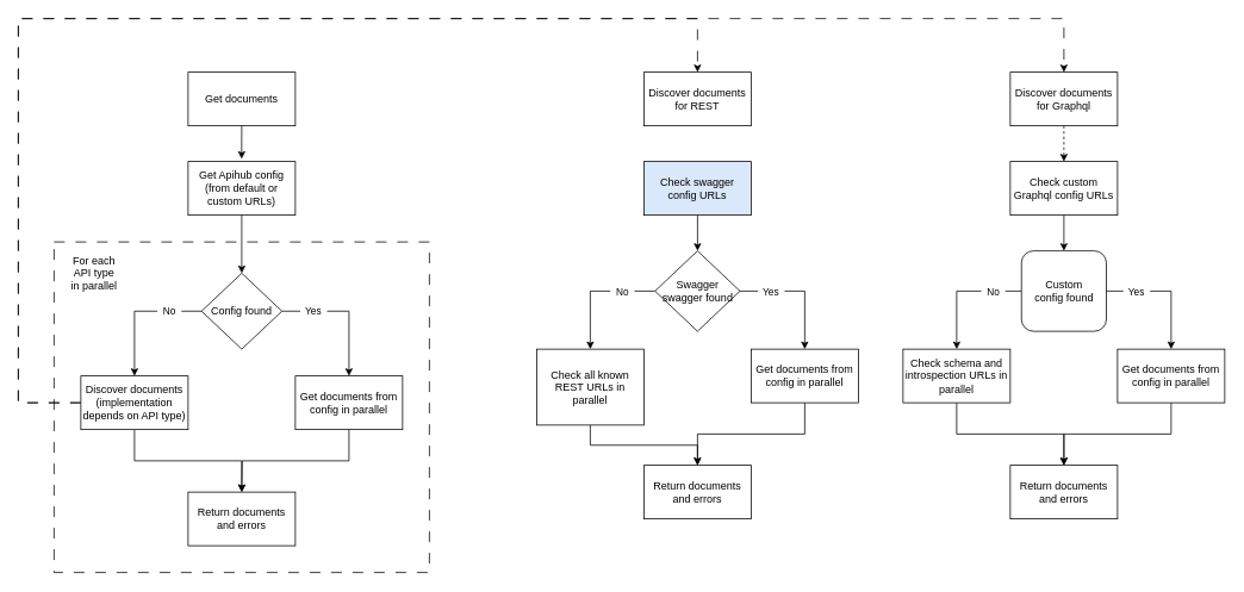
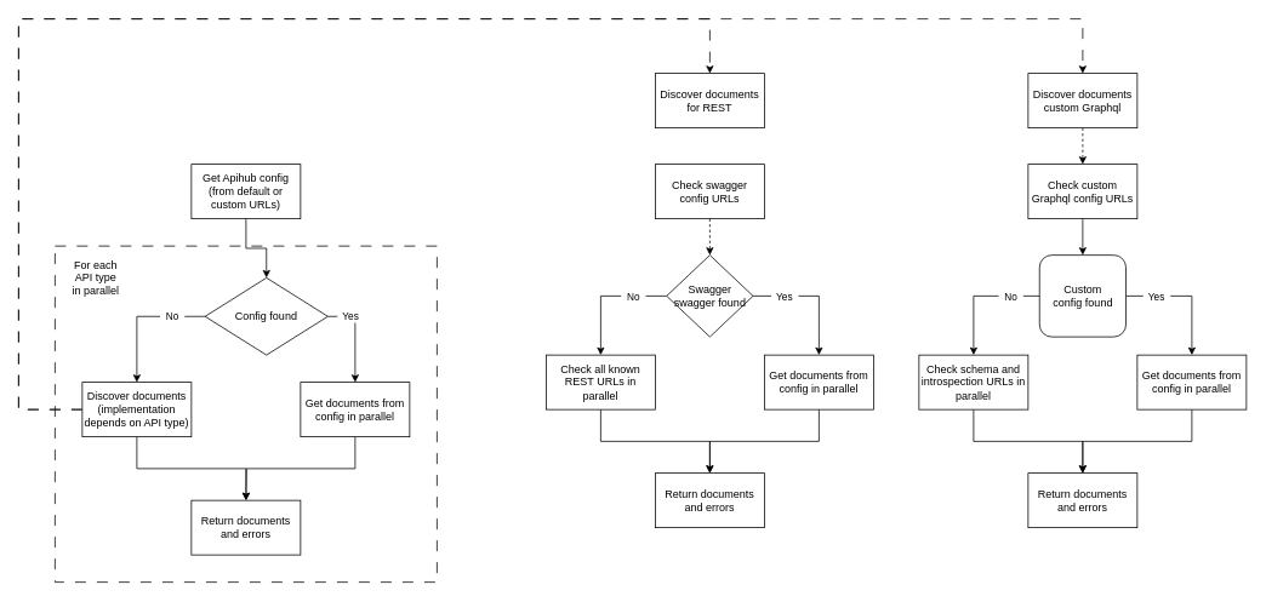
  <mxCell id="0" />
  <mxCell id="1" parent="0" />
  <mxCell id="2" value="" style="rounded=0;whiteSpace=wrap;html=1;dashed=1;dashPattern=12 12;" vertex="1" parent="1"><mxGeometry x="60" y="270" width="420" height="370" as="geometry" /></mxCell>
  <mxCell id="3" style="edgeStyle=orthogonalEdgeStyle;rounded=0;orthogonalLoop=1;jettySize=auto;html=1;exitX=0.5;exitY=1;exitDx=0;exitDy=0;entryX=0.5;entryY=0;entryDx=0;entryDy=0;" edge="1" parent="1" source="4" target="9"><mxGeometry relative="1" as="geometry" /></mxCell>
  <mxCell id="4" value="Get Apihub config&lt;br&gt;(from default or custom URLs)" style="rounded=0;whiteSpace=wrap;html=1;" vertex="1" parent="1"><mxGeometry x="210" y="180" width="120" height="60" as="geometry" /></mxCell>
  <mxCell id="5" style="edgeStyle=orthogonalEdgeStyle;rounded=0;orthogonalLoop=1;jettySize=auto;html=1;exitX=0;exitY=0.5;exitDx=0;exitDy=0;entryX=0.5;entryY=0;entryDx=0;entryDy=0;" edge="1" parent="1" source="9" target="13"><mxGeometry relative="1" as="geometry" /></mxCell>
  <mxCell id="6" value="&amp;nbsp; No&amp;nbsp;&amp;nbsp;" style="edgeLabel;html=1;align=center;verticalAlign=middle;resizable=0;points=[];" vertex="1" connectable="0" parent="5"><mxGeometry x="-0.492" y="-1" relative="1" as="geometry"><mxPoint y="1" as="offset" /></mxGeometry></mxCell>
  <mxCell id="7" style="edgeStyle=orthogonalEdgeStyle;rounded=0;orthogonalLoop=1;jettySize=auto;html=1;exitX=1;exitY=0.5;exitDx=0;exitDy=0;entryX=0.5;entryY=0;entryDx=0;entryDy=0;" edge="1" parent="1" source="9" target="18"><mxGeometry relative="1" as="geometry" /></mxCell>
  <mxCell id="8" value="&amp;nbsp; Yes&amp;nbsp;&amp;nbsp;" style="edgeLabel;html=1;align=center;verticalAlign=middle;resizable=0;points=[];" vertex="1" connectable="0" parent="7"><mxGeometry x="-0.541" y="-1" relative="1" as="geometry"><mxPoint y="-1" as="offset" /></mxGeometry></mxCell>
- <mxCell id="9" value="Config found" style="rhombus;whiteSpace=wrap;html=1;" vertex="1" parent="1"><mxGeometry x="225" y="305" width="90" height="85" as="geometry" /></mxCell>
+ <mxCell id="9" value="Config found" style="rhombus;whiteSpace=wrap;html=1;" vertex="1" parent="1"><mxGeometry x="225" y="305" width="135" height="85" as="geometry" /></mxCell>
  <mxCell id="10" style="edgeStyle=orthogonalEdgeStyle;rounded=0;orthogonalLoop=1;jettySize=auto;html=1;exitX=0.5;exitY=1;exitDx=0;exitDy=0;entryX=0.5;entryY=0;entryDx=0;entryDy=0;" edge="1" parent="1" source="13" target="19"><mxGeometry relative="1" as="geometry" /></mxCell>
  <mxCell id="11" style="edgeStyle=orthogonalEdgeStyle;rounded=0;orthogonalLoop=1;jettySize=auto;html=1;exitX=0;exitY=0.5;exitDx=0;exitDy=0;entryX=0.5;entryY=0;entryDx=0;entryDy=0;dashed=1;dashPattern=12 12;" edge="1" parent="1" source="13" target="20"><mxGeometry relative="1" as="geometry"><Array as="points"><mxPoint x="20" y="450" /><mxPoint x="20" y="20" /><mxPoint x="780" y="20" /></Array></mxGeometry></mxCell>
  <mxCell id="12" style="edgeStyle=orthogonalEdgeStyle;rounded=0;orthogonalLoop=1;jettySize=auto;html=1;exitX=0;exitY=0.5;exitDx=0;exitDy=0;entryX=0.5;entryY=0;entryDx=0;entryDy=0;dashed=1;dashPattern=12 12;" edge="1" parent="1" source="13" target="34"><mxGeometry relative="1" as="geometry"><Array as="points"><mxPoint x="20" y="450" /><mxPoint x="20" y="20" /><mxPoint x="1190" y="20" /></Array></mxGeometry></mxCell>
  <mxCell id="13" value="Discover documents&lt;br style=&quot;border-color: var(--border-color);&quot;&gt;(implementation depends on API type)" style="rounded=0;whiteSpace=wrap;html=1;" vertex="1" parent="1"><mxGeometry x="90" y="420" width="120" height="60" as="geometry" /></mxCell>
  <mxCell id="14" value="For each API type in parallel" style="text;html=1;align=center;verticalAlign=middle;whiteSpace=wrap;rounded=0;" vertex="1" parent="1"><mxGeometry x="75" y="290" width="60" height="30" as="geometry" /></mxCell>
- <mxCell id="15" value="Get documents" style="rounded=0;whiteSpace=wrap;html=1;" vertex="1" parent="1"><mxGeometry x="210" y="80" width="120" height="60" as="geometry" /></mxCell>
- <mxCell id="16" style="edgeStyle=orthogonalEdgeStyle;rounded=0;orthogonalLoop=1;jettySize=auto;html=1;exitX=0.5;exitY=1;exitDx=0;exitDy=0;entryX=0.499;entryY=-0.05;entryDx=0;entryDy=0;entryPerimeter=0;" edge="1" parent="1" source="15" target="4"><mxGeometry relative="1" as="geometry" /></mxCell>
  <mxCell id="17" style="edgeStyle=orthogonalEdgeStyle;rounded=0;orthogonalLoop=1;jettySize=auto;html=1;exitX=0.5;exitY=1;exitDx=0;exitDy=0;" edge="1" parent="1" source="18"><mxGeometry relative="1" as="geometry"><mxPoint x="270" y="550" as="targetPoint" /></mxGeometry></mxCell>
  <mxCell id="18" value="Get documents from config in parallel" style="rounded=0;whiteSpace=wrap;html=1;" vertex="1" parent="1"><mxGeometry x="330" y="420" width="120" height="60" as="geometry" /></mxCell>
  <mxCell id="19" value="Return documents and errors" style="rounded=0;whiteSpace=wrap;html=1;" vertex="1" parent="1"><mxGeometry x="210" y="550" width="120" height="60" as="geometry" /></mxCell>
  <mxCell id="20" value="Discover documents for REST" style="rounded=0;whiteSpace=wrap;html=1;" vertex="1" parent="1"><mxGeometry x="720" y="80" width="120" height="60" as="geometry" /></mxCell>
- <mxCell id="21" style="edgeStyle=orthogonalEdgeStyle;rounded=0;orthogonalLoop=1;jettySize=auto;html=1;exitX=0.5;exitY=1;exitDx=0;exitDy=0;entryX=0.5;entryY=0;entryDx=0;entryDy=0;" edge="1" parent="1" source="22" target="27"><mxGeometry relative="1" as="geometry" /></mxCell>
- <mxCell id="22" value="Check swagger config URLs" style="rounded=0;whiteSpace=wrap;html=1;fillColor=#dae8fc;" vertex="1" parent="1"><mxGeometry x="720" y="180" width="120" height="60" as="geometry" /></mxCell>
+ <mxCell id="21" style="edgeStyle=orthogonalEdgeStyle;rounded=0;orthogonalLoop=1;jettySize=auto;html=1;exitX=0.5;exitY=1;exitDx=0;exitDy=0;entryX=0.5;entryY=0;entryDx=0;entryDy=0;dashed=1;" edge="1" parent="1" source="22" target="27"><mxGeometry relative="1" as="geometry" /></mxCell>
+ <mxCell id="22" value="Check swagger config URLs" style="rounded=0;whiteSpace=wrap;html=1;" vertex="1" parent="1"><mxGeometry x="720" y="180" width="120" height="60" as="geometry" /></mxCell>
  <mxCell id="23" style="edgeStyle=orthogonalEdgeStyle;rounded=0;orthogonalLoop=1;jettySize=auto;html=1;exitX=0;exitY=0.5;exitDx=0;exitDy=0;entryX=0.5;entryY=0;entryDx=0;entryDy=0;" edge="1" parent="1" source="27" target="31"><mxGeometry relative="1" as="geometry" /></mxCell>
  <mxCell id="24" value="&amp;nbsp; No&amp;nbsp;&amp;nbsp;" style="edgeLabel;html=1;align=center;verticalAlign=middle;resizable=0;points=[];" vertex="1" connectable="0" parent="23"><mxGeometry x="-0.467" relative="1" as="geometry"><mxPoint as="offset" /></mxGeometry></mxCell>
  <mxCell id="25" style="edgeStyle=orthogonalEdgeStyle;rounded=0;orthogonalLoop=1;jettySize=auto;html=1;exitX=1;exitY=0.5;exitDx=0;exitDy=0;entryX=0.5;entryY=0;entryDx=0;entryDy=0;" edge="1" parent="1" source="27" target="29"><mxGeometry relative="1" as="geometry" /></mxCell>
  <mxCell id="26" value="&amp;nbsp; Yes&amp;nbsp;&amp;nbsp;" style="edgeLabel;html=1;align=center;verticalAlign=middle;resizable=0;points=[];" vertex="1" connectable="0" parent="25"><mxGeometry x="-0.501" y="2" relative="1" as="geometry"><mxPoint y="2" as="offset" /></mxGeometry></mxCell>
  <mxCell id="27" value="Swagger &lt;br&gt;swagger found" style="rhombus;whiteSpace=wrap;html=1;" vertex="1" parent="1"><mxGeometry x="732.5" y="280" width="95" height="90" as="geometry" /></mxCell>
  <mxCell id="28" style="edgeStyle=orthogonalEdgeStyle;rounded=0;orthogonalLoop=1;jettySize=auto;html=1;exitX=0.5;exitY=1;exitDx=0;exitDy=0;entryX=0.5;entryY=0;entryDx=0;entryDy=0;" edge="1" parent="1" source="29" target="32"><mxGeometry relative="1" as="geometry" /></mxCell>
  <mxCell id="29" value="Get documents from config in parallel" style="rounded=0;whiteSpace=wrap;html=1;" vertex="1" parent="1"><mxGeometry x="840" y="390" width="120" height="60" as="geometry" /></mxCell>
  <mxCell id="30" style="edgeStyle=orthogonalEdgeStyle;rounded=0;orthogonalLoop=1;jettySize=auto;html=1;exitX=0.5;exitY=1;exitDx=0;exitDy=0;entryX=0.5;entryY=0;entryDx=0;entryDy=0;" edge="1" parent="1" source="31" target="32"><mxGeometry relative="1" as="geometry" /></mxCell>
- <mxCell id="31" value="Check all known REST URLs in parallel" style="rounded=0;whiteSpace=wrap;html=1;" vertex="1" parent="1"><mxGeometry x="600" y="390" width="120" height="85" as="geometry" /></mxCell>
+ <mxCell id="31" value="Check all known REST URLs in parallel" style="rounded=0;whiteSpace=wrap;html=1;" vertex="1" parent="1"><mxGeometry x="600" y="390" width="120" height="60" as="geometry" /></mxCell>
  <mxCell id="32" value="Return documents and errors" style="rounded=0;whiteSpace=wrap;html=1;" vertex="1" parent="1"><mxGeometry x="720" y="520" width="120" height="60" as="geometry" /></mxCell>
  <mxCell id="33" style="edgeStyle=orthogonalEdgeStyle;rounded=0;orthogonalLoop=1;jettySize=auto;html=1;exitX=0.5;exitY=1;exitDx=0;exitDy=0;entryX=0.5;entryY=0;entryDx=0;entryDy=0;dashed=1;" edge="1" parent="1" source="34" target="36"><mxGeometry relative="1" as="geometry" /></mxCell>
- <mxCell id="34" value="Discover documents for Graphql" style="rounded=0;whiteSpace=wrap;html=1;" vertex="1" parent="1"><mxGeometry x="1130" y="80" width="120" height="60" as="geometry" /></mxCell>
+ <mxCell id="34" value="Discover documents custom Graphql" style="rounded=0;whiteSpace=wrap;html=1;" vertex="1" parent="1"><mxGeometry x="1130" y="80" width="120" height="60" as="geometry" /></mxCell>
  <mxCell id="35" style="edgeStyle=orthogonalEdgeStyle;rounded=0;orthogonalLoop=1;jettySize=auto;html=1;exitX=0.5;exitY=1;exitDx=0;exitDy=0;entryX=0.5;entryY=0;entryDx=0;entryDy=0;" edge="1" parent="1" source="36" target="41"><mxGeometry relative="1" as="geometry" /></mxCell>
  <mxCell id="36" value="Check custom Graphql config URLs" style="rounded=0;whiteSpace=wrap;html=1;" vertex="1" parent="1"><mxGeometry x="1130" y="180" width="120" height="60" as="geometry" /></mxCell>
  <mxCell id="37" style="edgeStyle=orthogonalEdgeStyle;rounded=0;orthogonalLoop=1;jettySize=auto;html=1;exitX=0;exitY=0.5;exitDx=0;exitDy=0;entryX=0.5;entryY=0;entryDx=0;entryDy=0;" edge="1" parent="1" source="41" target="45"><mxGeometry relative="1" as="geometry" /></mxCell>
  <mxCell id="38" value="&amp;nbsp; No&amp;nbsp;&amp;nbsp;" style="edgeLabel;html=1;align=center;verticalAlign=middle;resizable=0;points=[];" vertex="1" connectable="0" parent="37"><mxGeometry x="-0.442" y="1" relative="1" as="geometry"><mxPoint x="6" y="-1" as="offset" /></mxGeometry></mxCell>
  <mxCell id="39" style="edgeStyle=orthogonalEdgeStyle;rounded=0;orthogonalLoop=1;jettySize=auto;html=1;exitX=1;exitY=0.5;exitDx=0;exitDy=0;entryX=0.5;entryY=0;entryDx=0;entryDy=0;" edge="1" parent="1" source="41" target="43"><mxGeometry relative="1" as="geometry" /></mxCell>
  <mxCell id="40" value="&amp;nbsp; Yes&amp;nbsp;&amp;nbsp;" style="edgeLabel;html=1;align=center;verticalAlign=middle;resizable=0;points=[];" vertex="1" connectable="0" parent="39"><mxGeometry x="-0.554" y="2" relative="1" as="geometry"><mxPoint x="2" y="2" as="offset" /></mxGeometry></mxCell>
  <mxCell id="41" value="Custom&lt;br&gt;config found" style="whiteSpace=wrap;html=1;rounded=1;" vertex="1" parent="1"><mxGeometry x="1142.5" y="280" width="95" height="90" as="geometry" /></mxCell>
  <mxCell id="42" style="edgeStyle=orthogonalEdgeStyle;rounded=0;orthogonalLoop=1;jettySize=auto;html=1;exitX=0.5;exitY=1;exitDx=0;exitDy=0;entryX=0.5;entryY=0;entryDx=0;entryDy=0;" edge="1" parent="1" source="43" target="46"><mxGeometry relative="1" as="geometry" /></mxCell>
  <mxCell id="43" value="Get documents from config in parallel" style="rounded=0;whiteSpace=wrap;html=1;" vertex="1" parent="1"><mxGeometry x="1250" y="390" width="120" height="60" as="geometry" /></mxCell>
  <mxCell id="44" style="edgeStyle=orthogonalEdgeStyle;rounded=0;orthogonalLoop=1;jettySize=auto;html=1;exitX=0.5;exitY=1;exitDx=0;exitDy=0;entryX=0.5;entryY=0;entryDx=0;entryDy=0;" edge="1" parent="1" source="45" target="46"><mxGeometry relative="1" as="geometry" /></mxCell>
  <mxCell id="45" value="Check schema and introspection URLs in parallel" style="rounded=0;whiteSpace=wrap;html=1;" vertex="1" parent="1"><mxGeometry x="1010" y="390" width="120" height="60" as="geometry" /></mxCell>
  <mxCell id="46" value="Return documents and errors" style="rounded=0;whiteSpace=wrap;html=1;" vertex="1" parent="1"><mxGeometry x="1130" y="520" width="120" height="60" as="geometry" /></mxCell>
